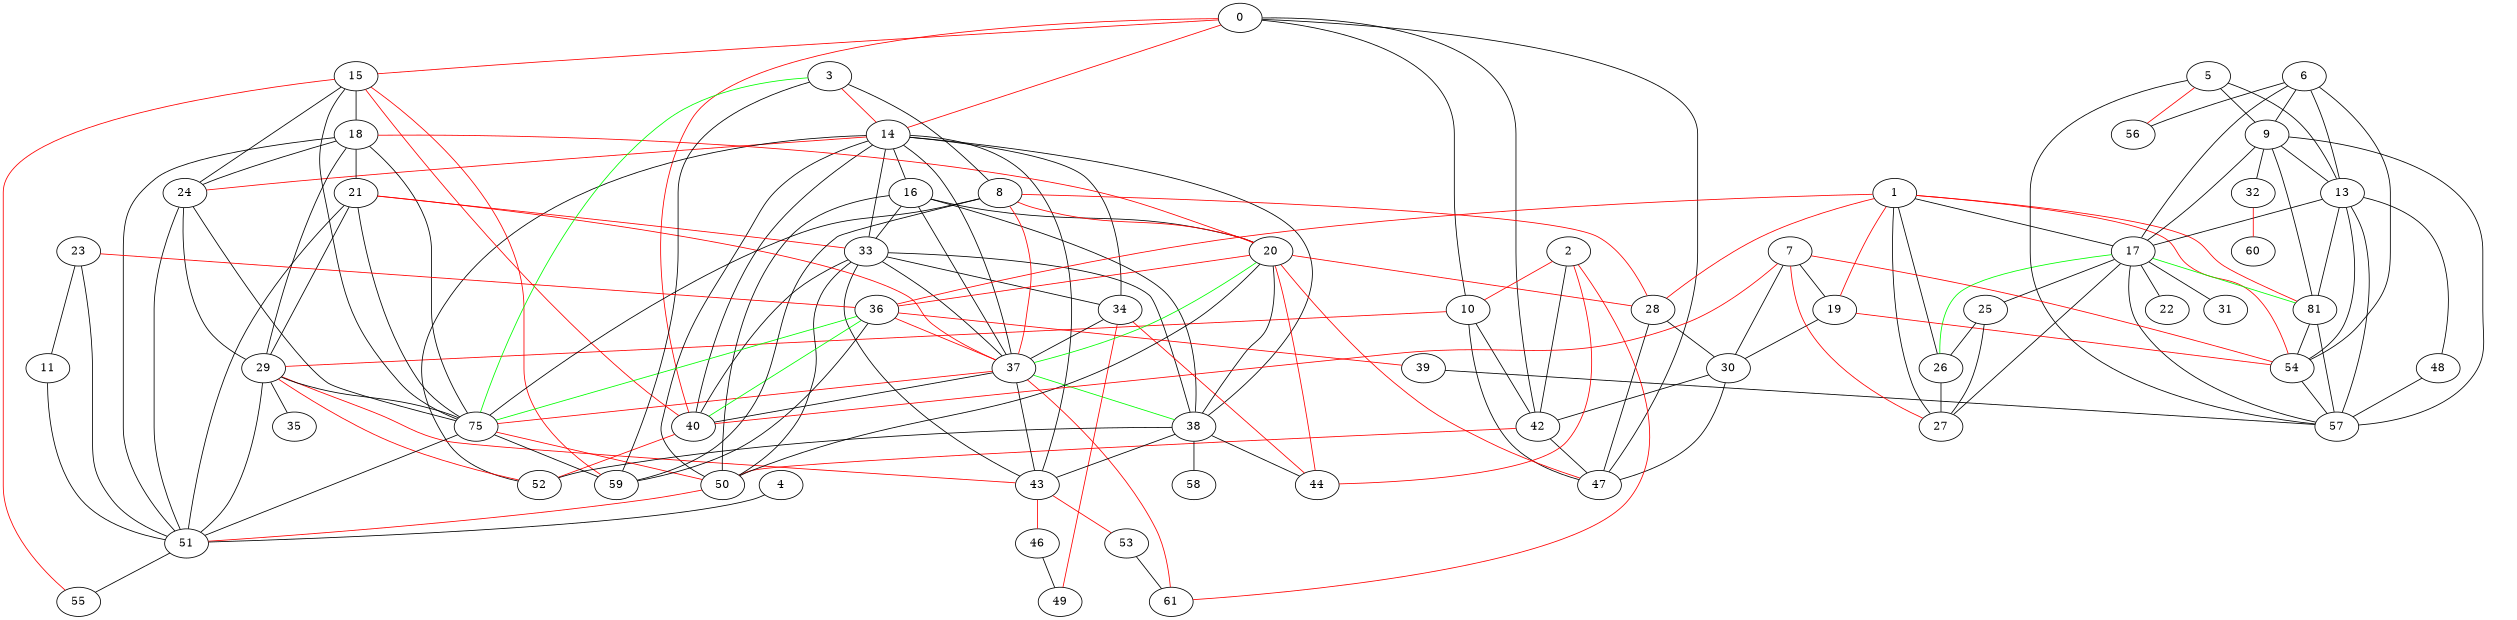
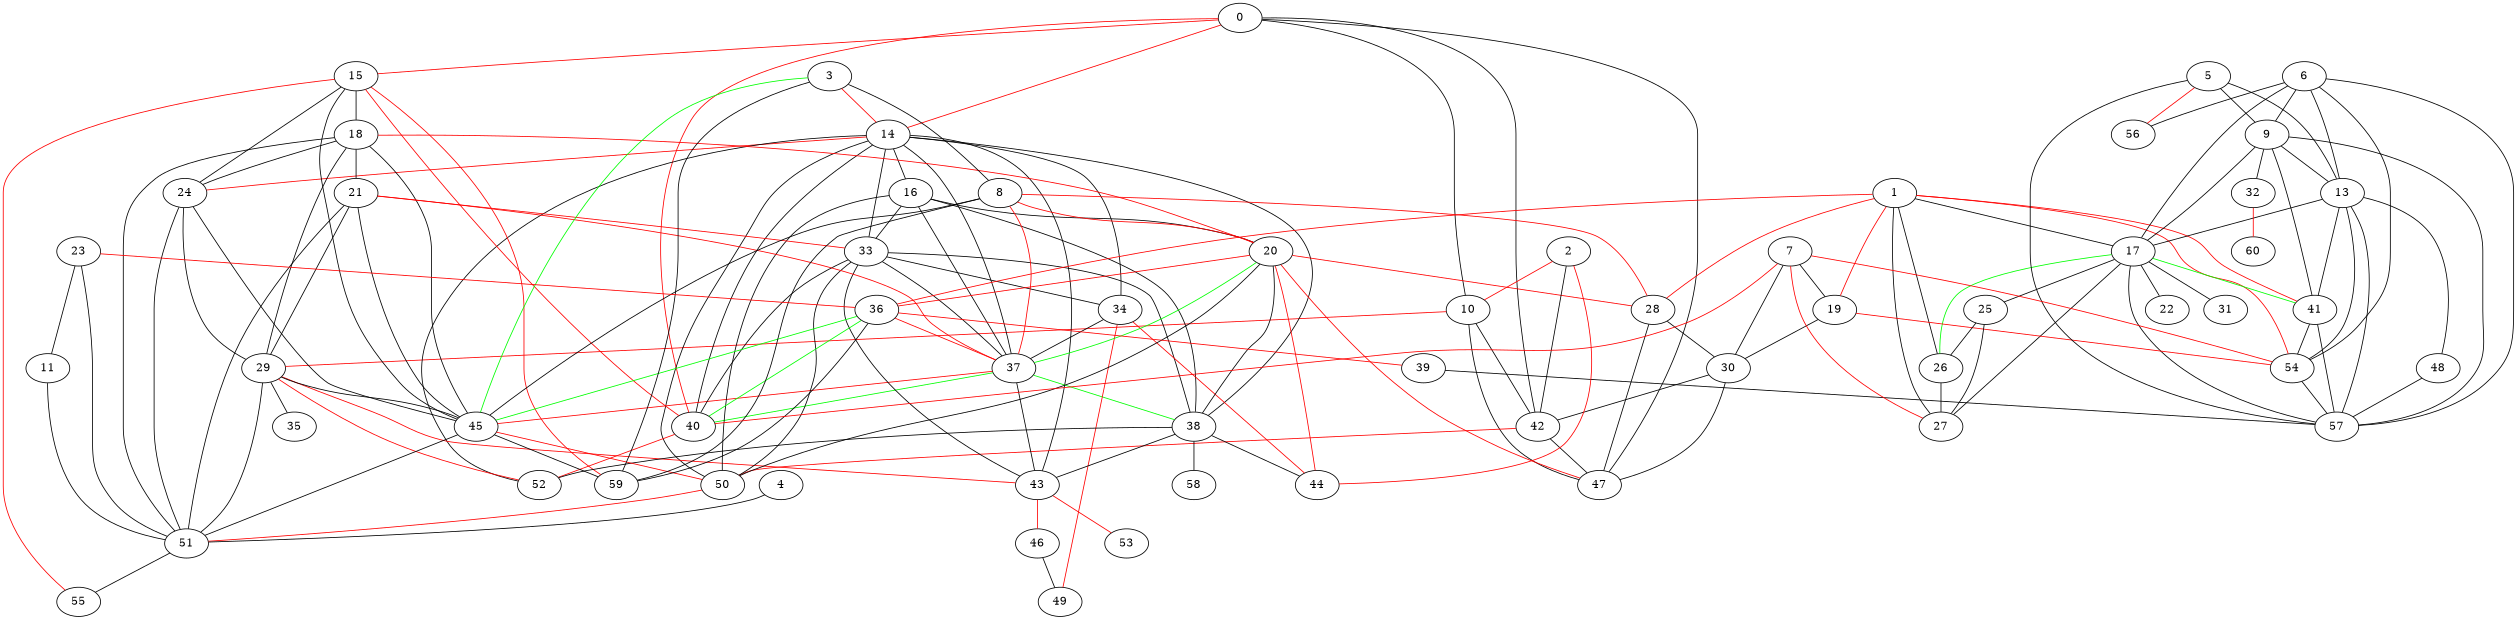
  graph {
    0
    10
    14
    15
    40
    42
    47
    29
    37
    33
    16
    24
    34
    38
    43
    50
    52
    59
-   45 [label=75]
+   45
    18
    55
    51
    35
-   61
    20
    44
    49
    58
    46
    53
    21
    1
    17
    19
    26
    27
    28
    36
-   41 [label=81]
+   41
    54
    57
    22
    25
    31
    30
    39
    2
    3
    8
    4
    5
    9
    13
    56
    32
    48
    60
    6
    7
    11
    23
    0 -- 10
    0 -- 14 [color=red]
    0 -- 15 [color=red]
    0 -- 40 [color=red]
    0 -- 42
    0 -- 47
    10 -- 42
    10 -- 47
    10 -- 29 [color=red]
    14 -- 40
    14 -- 37
    14 -- 33
    14 -- 16
    14 -- 24 [color=red]
    14 -- 34
    14 -- 38
    14 -- 43
    14 -- 50
    14 -- 52
    15 -- 40 [color=red]
    15 -- 24
    15 -- 59 [color=red]
    15 -- 45
    15 -- 18
    15 -- 55 [color=red]
    40 -- 52 [color=red]
    42 -- 47
    42 -- 50 [color=red]
    29 -- 43 [color=red]
    29 -- 52 [color=red]
    29 -- 45
    29 -- 51
    29 -- 35
-   37 -- 40
+   37 -- 40 [color=green]
    37 -- 38 [color=green]
    37 -- 43
    37 -- 45 [color=red]
-   37 -- 61 [color=red]
    33 -- 40
    33 -- 37
    33 -- 34
    33 -- 38
    33 -- 43
    33 -- 50
    16 -- 37
    16 -- 33
    16 -- 38
    16 -- 50
    16 -- 20
    24 -- 29
    24 -- 45
    24 -- 51
    34 -- 37
    34 -- 44 [color=red]
    34 -- 49 [color=red]
    38 -- 43
    38 -- 52
    38 -- 44
    38 -- 58
    43 -- 46 [color=red]
    43 -- 53 [color=red]
    50 -- 51 [color=red]
    45 -- 50 [color=red]
    45 -- 59
    45 -- 51
    18 -- 29
    18 -- 24
    18 -- 45
    18 -- 51
    18 -- 20 [color=red]
    18 -- 21
    51 -- 55
    20 -- 47 [color=red]
    20 -- 37 [color=green]
    20 -- 38
    20 -- 50
    20 -- 44 [color=red]
    20 -- 28 [color=red]
    20 -- 36 [color=red]
    46 -- 49
-   53 -- 61
    21 -- 29
    21 -- 37 [color=red]
    21 -- 33 [color=red]
    21 -- 45
    21 -- 51
    1 -- 17
    1 -- 19 [color=red]
    1 -- 26
    1 -- 27
    1 -- 28 [color=red]
    1 -- 36 [color=red]
    1 -- 41 [color=red]
    1 -- 54 [color=red]
    17 -- 26 [color=green]
    17 -- 27
    17 -- 41 [color=green]
    17 -- 57
    17 -- 22
    17 -- 25
    17 -- 31
    19 -- 54 [color=red]
    19 -- 30
    26 -- 27
    28 -- 47
    28 -- 30
    36 -- 40 [color=green]
    36 -- 37 [color=red]
    36 -- 59
    36 -- 45 [color=green]
    36 -- 39 [color=red]
    41 -- 54
    41 -- 57
    54 -- 57
    25 -- 26
    25 -- 27
    30 -- 42
    30 -- 47
    39 -- 57
    2 -- 10 [color=red]
    2 -- 42
-   2 -- 61 [color=red]
    2 -- 44 [color=red]
    3 -- 14 [color=red]
    3 -- 59
    3 -- 45 [color=green]
    3 -- 8
    8 -- 37 [color=red]
    8 -- 59
    8 -- 45
    8 -- 20 [color=red]
    8 -- 28 [color=red]
    4 -- 51
    5 -- 57
    5 -- 9
    5 -- 13
    5 -- 56 [color=red]
    9 -- 17
    9 -- 41
    9 -- 57
    9 -- 13
    9 -- 32
    13 -- 17
    13 -- 41
    13 -- 54
    13 -- 57
    13 -- 48
    32 -- 60 [color=red]
    48 -- 57
    6 -- 17
    6 -- 54
+   6 -- 57
    6 -- 9
    6 -- 13
    6 -- 56
    7 -- 40 [color=red]
    7 -- 19
    7 -- 27 [color=red]
    7 -- 54 [color=red]
    7 -- 30
    11 -- 51
    23 -- 51
    23 -- 36 [color=red]
    23 -- 11
  }
